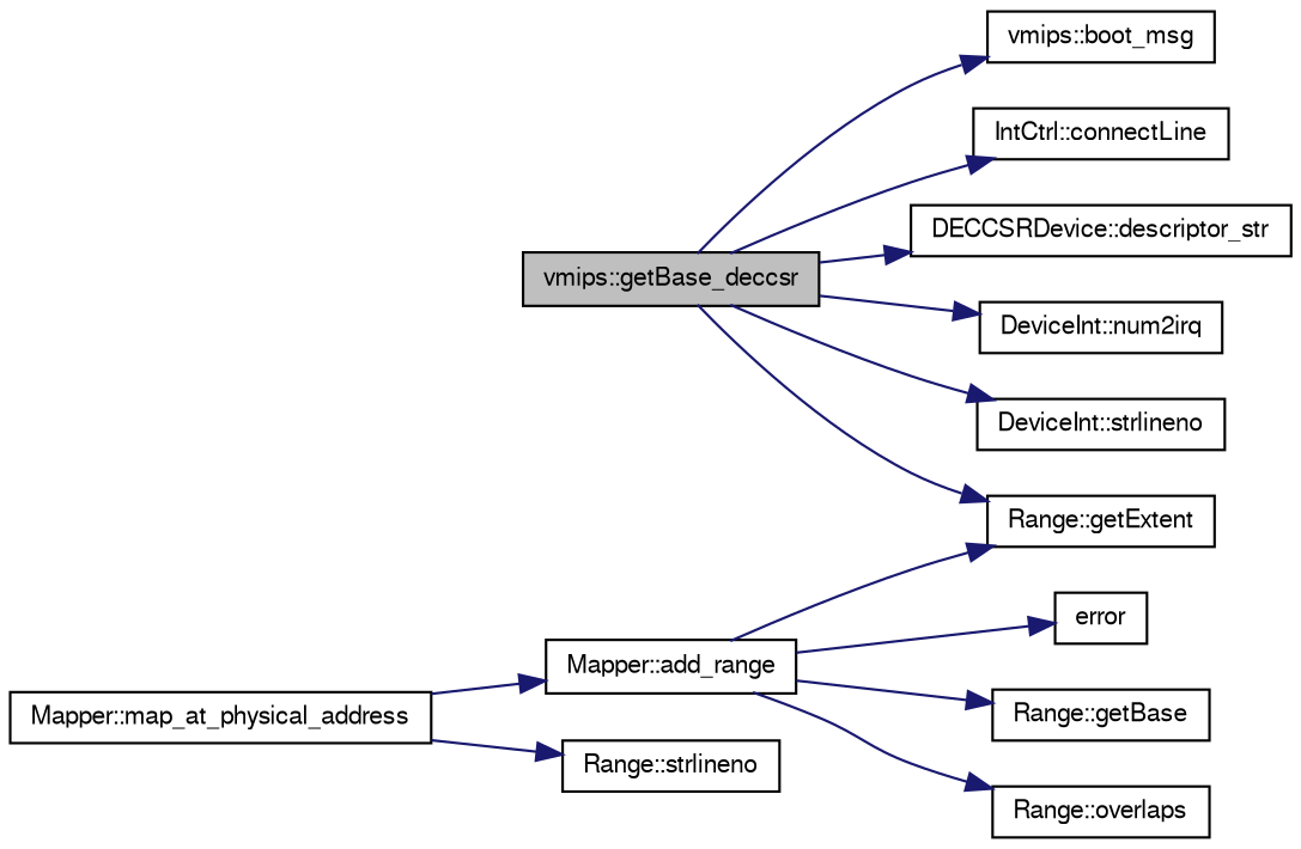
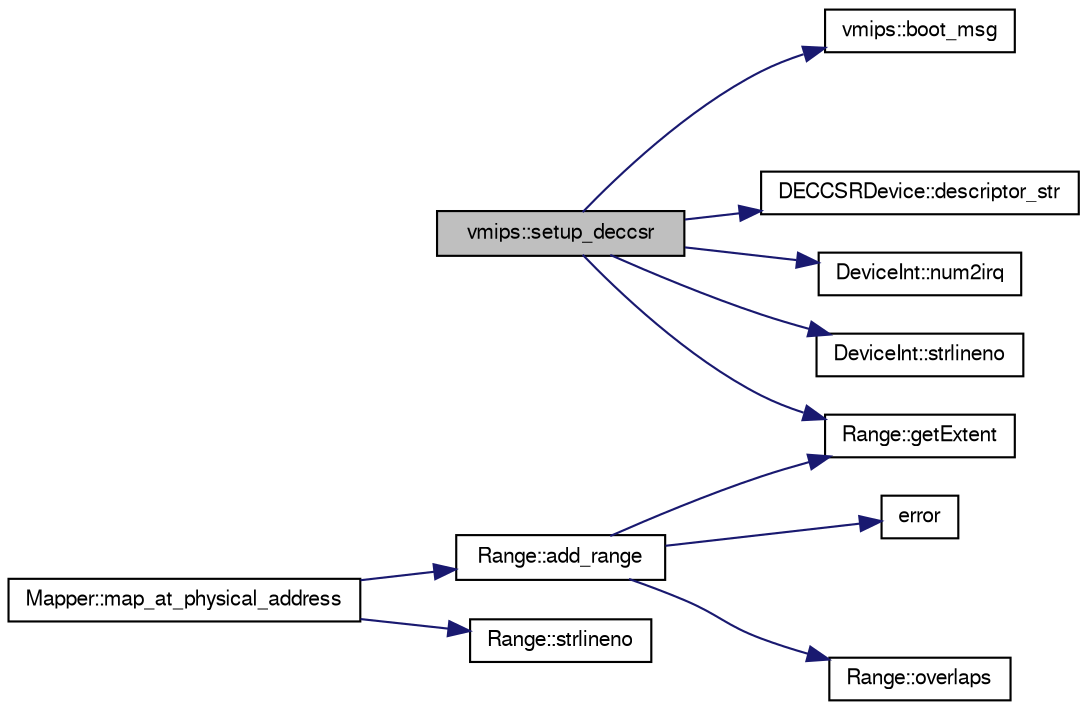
  digraph {
    rankdir=LR
    node [color=black fillcolor=white fontname=FreeSans fontsize=10 shape=record style=filled]
    edge [color=midnightblue fontname=FreeSans fontsize=10 labelfontname=FreeSans labelfontsize=10 style=solid]
-   n1 [fillcolor=grey75 fontcolor=black height=0.2 label="vmips::getBase_deccsr" width=0.4]
+   n1 [fillcolor=grey75 fontcolor=black height=0.2 label="vmips::setup_deccsr" width=0.4]
    n2 [height=0.2 label="vmips::boot_msg" width=0.4]
-   n3 [height=0.2 label="IntCtrl::connectLine" width=0.4]
    n4 [height=0.2 label="DECCSRDevice::descriptor_str" width=0.4]
    n5 [height=0.2 label="DeviceInt::num2irq" width=0.4]
    n6 [height=0.2 label="DeviceInt::strlineno" width=0.4]
    n7 [height=0.2 label="Range::getExtent" width=0.4]
    n8 [height=0.2 label="Mapper::map_at_physical_address" width=0.4]
-   n9 [height=0.2 label="Mapper::add_range" width=0.4]
+   n9 [height=0.2 label="Range::add_range" width=0.4]
    n10 [height=0.2 label="Range::strlineno" width=0.4]
    n11 [height=0.2 label=error width=0.4]
-   n12 [height=0.2 label="Range::getBase" width=0.4]
    n13 [height=0.2 label="Range::overlaps" width=0.4]
    n1 -> n2
-   n1 -> n3
    n1 -> n4
    n1 -> n5
    n1 -> n6
    n1 -> n7
    n8 -> n9
    n8 -> n10
    n9 -> n7
    n9 -> n11
-   n9 -> n12
    n9 -> n13
  }
